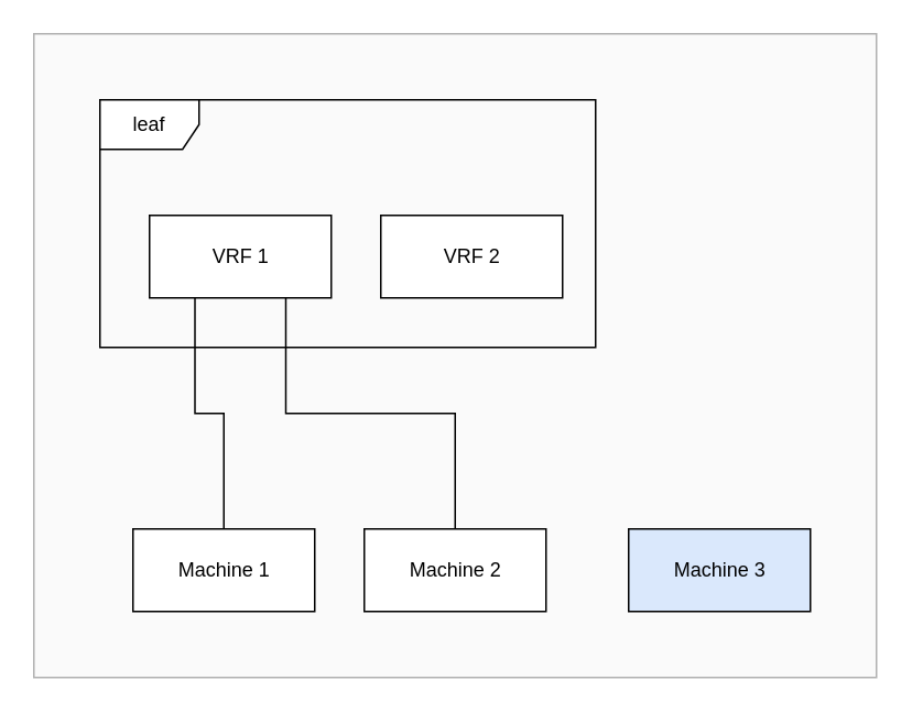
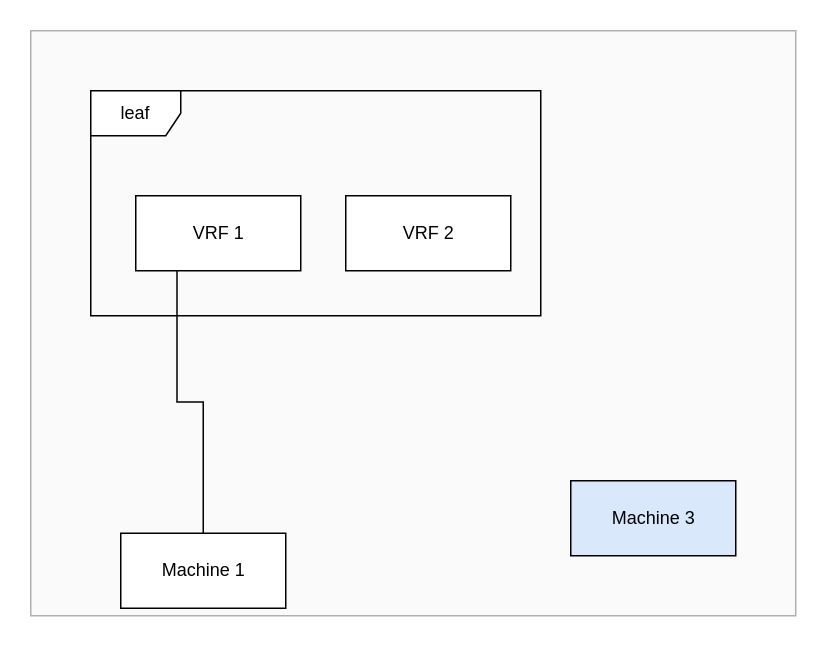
  <mxCell id="0" />
  <mxCell id="1" parent="0" />
  <mxCell id="2" value="" style="rounded=0;whiteSpace=wrap;html=1;sketch=0;fontSize=20;opacity=50;fillColor=#f5f5f5;fontColor=#333333;strokeColor=#666666;" vertex="1" parent="1"><mxGeometry x="20" y="20" width="510" height="390" as="geometry" /></mxCell>
  <mxCell id="3" style="edgeStyle=orthogonalEdgeStyle;rounded=0;orthogonalLoop=1;jettySize=auto;html=1;exitX=0.25;exitY=1;exitDx=0;exitDy=0;entryX=0.5;entryY=0;entryDx=0;entryDy=0;endArrow=none;endFill=0;" parent="1" source="8" target="6" edge="1"><mxGeometry relative="1" as="geometry"><mxPoint x="107.5" y="290" as="sourcePoint" /></mxGeometry></mxCell>
- <mxCell id="4" style="rounded=0;orthogonalLoop=1;jettySize=auto;html=1;exitX=0.75;exitY=1;exitDx=0;exitDy=0;entryX=0.5;entryY=0;entryDx=0;entryDy=0;endArrow=none;endFill=0;edgeStyle=orthogonalEdgeStyle;" parent="1" source="8" target="5" edge="1"><mxGeometry relative="1" as="geometry"><mxPoint x="162.5" y="290" as="sourcePoint" /></mxGeometry></mxCell>
- <mxCell id="5" value="Machine 2" style="html=1;" parent="1" vertex="1"><mxGeometry x="220" y="320" width="110" height="50" as="geometry" /></mxCell>
- <mxCell id="6" value="Machine 1" style="html=1;" parent="1" vertex="1"><mxGeometry x="80" y="320" width="110" height="50" as="geometry" /></mxCell>
+ <mxCell id="6" value="Machine 1" style="html=1;" parent="1" vertex="1"><mxGeometry x="80" y="355" width="110" height="50" as="geometry" /></mxCell>
  <mxCell id="7" value="leaf" style="shape=umlFrame;whiteSpace=wrap;html=1;" parent="1" vertex="1"><mxGeometry x="60" y="60" width="300" height="150" as="geometry" /></mxCell>
  <mxCell id="8" value="VRF 1" style="html=1;" parent="1" vertex="1"><mxGeometry x="90" y="130" width="110" height="50" as="geometry" /></mxCell>
  <mxCell id="9" value="VRF 2" style="html=1;" parent="1" vertex="1"><mxGeometry x="230" y="130" width="110" height="50" as="geometry" /></mxCell>
  <mxCell id="10" value="Machine 3" style="html=1;fillColor=#dae8fc;" parent="1" vertex="1"><mxGeometry x="380" y="320" width="110" height="50" as="geometry" /></mxCell>
